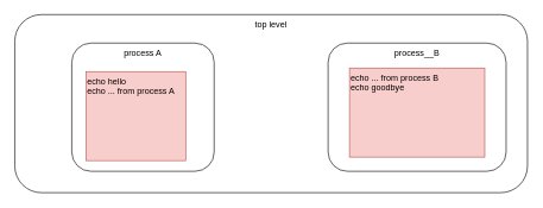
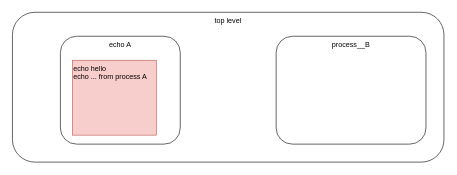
  <mxCell id="0" />
  <mxCell id="1" parent="0" />
  <mxCell id="2" value="top level" style="rounded=1;whiteSpace=wrap;html=1;verticalAlign=top;" parent="1" vertex="1"><mxGeometry x="20" y="20" width="720" height="250" as="geometry" /></mxCell>
- <mxCell id="3" value="process A" style="rounded=1;whiteSpace=wrap;html=1;verticalAlign=top;" parent="1" vertex="1"><mxGeometry x="100" y="60" width="200" height="180" as="geometry" /></mxCell>
+ <mxCell id="3" value="echo A" style="rounded=1;whiteSpace=wrap;html=1;verticalAlign=top;" parent="1" vertex="1"><mxGeometry x="100" y="60" width="200" height="180" as="geometry" /></mxCell>
  <mxCell id="4" value="&lt;div&gt;echo hello&lt;/div&gt;&lt;div&gt;&lt;span&gt;echo ... from process A&lt;/span&gt;&lt;/div&gt;" style="rounded=0;whiteSpace=wrap;html=1;align=left;fillColor=#f8cecc;strokeColor=#b85450;verticalAlign=top;" parent="1" vertex="1"><mxGeometry x="120" y="100" width="140" height="125" as="geometry" /></mxCell>
  <mxCell id="5" value="process__B" style="rounded=1;whiteSpace=wrap;html=1;verticalAlign=top;" parent="1" vertex="1"><mxGeometry x="460" y="60" width="250" height="180" as="geometry" /></mxCell>
- <mxCell id="6" value="&lt;div&gt;echo ... from process B&lt;/div&gt;&lt;div&gt;&lt;span&gt;echo goodbye&lt;/span&gt;&lt;/div&gt;" style="rounded=0;html=1;align=left;fillColor=#f8cecc;strokeColor=#b85450;verticalAlign=top;whiteSpace=wrap;" parent="1" vertex="1"><mxGeometry x="490" y="95" width="190" height="125" as="geometry" /></mxCell>
